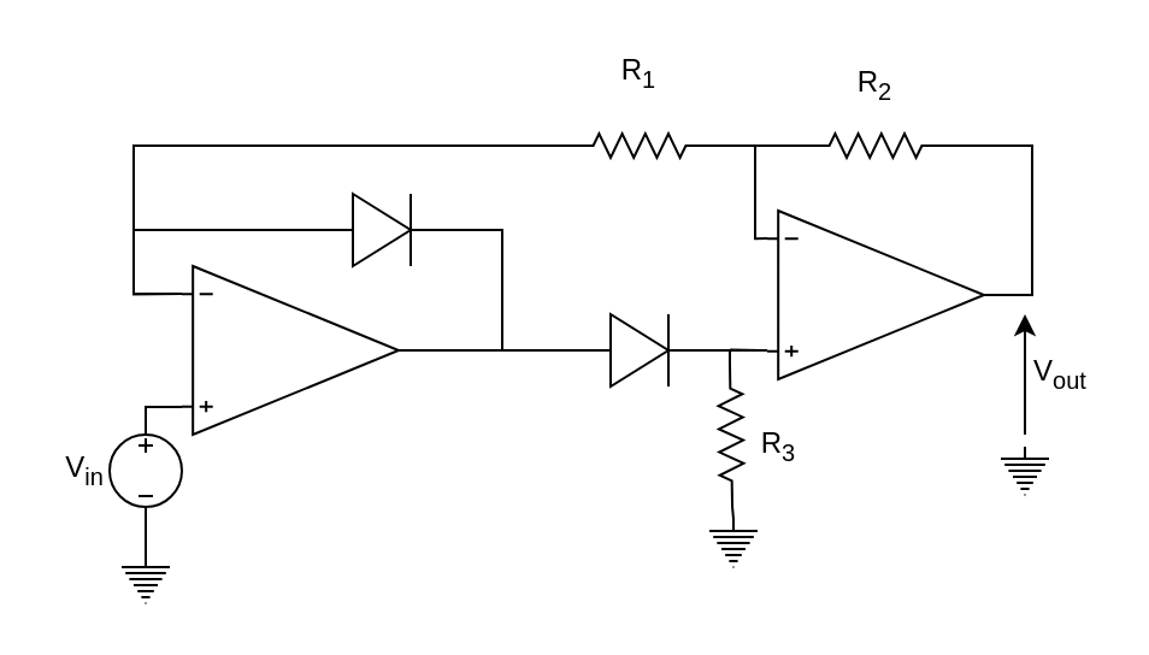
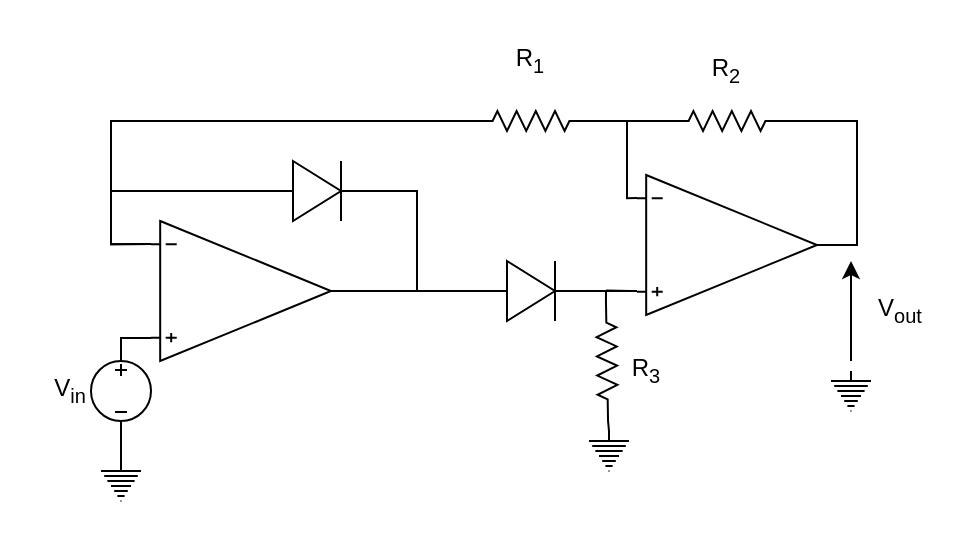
  <mxCell id="0" />
  <mxCell id="1" parent="0" />
  <mxCell id="2" style="edgeStyle=orthogonalEdgeStyle;rounded=0;orthogonalLoop=1;jettySize=auto;html=1;exitX=1;exitY=0.5;exitDx=0;exitDy=0;exitPerimeter=0;entryX=1;entryY=0.5;entryDx=0;entryDy=0;entryPerimeter=0;endArrow=none;endFill=0;" edge="1" parent="1" source="4" target="7"><mxGeometry relative="1" as="geometry" /></mxCell>
  <mxCell id="3" style="edgeStyle=orthogonalEdgeStyle;rounded=0;orthogonalLoop=1;jettySize=auto;html=1;exitX=0;exitY=0.5;exitDx=0;exitDy=0;exitPerimeter=0;entryX=0;entryY=0.165;entryDx=0;entryDy=0;entryPerimeter=0;endArrow=none;endFill=0;" edge="1" parent="1" source="4" target="7"><mxGeometry relative="1" as="geometry"><Array as="points"><mxPoint x="55" y="95" /><mxPoint x="55" y="122" /></Array></mxGeometry></mxCell>
  <mxCell id="4" value="" style="pointerEvents=1;verticalLabelPosition=bottom;shadow=0;dashed=0;align=center;html=1;verticalAlign=top;shape=mxgraph.electrical.diodes.diode;rotation=90;direction=north;" parent="1" vertex="1"><mxGeometry x="143" y="65" width="30" height="60" as="geometry" /></mxCell>
  <mxCell id="5" style="edgeStyle=orthogonalEdgeStyle;rounded=0;orthogonalLoop=1;jettySize=auto;html=1;exitX=0;exitY=0.835;exitDx=0;exitDy=0;exitPerimeter=0;entryX=0.5;entryY=0;entryDx=0;entryDy=0;entryPerimeter=0;fontSize=12;startArrow=none;startFill=0;endArrow=none;endFill=0;" parent="1" source="7" target="12" edge="1"><mxGeometry relative="1" as="geometry" /></mxCell>
  <mxCell id="6" style="edgeStyle=orthogonalEdgeStyle;rounded=0;orthogonalLoop=1;jettySize=auto;html=1;exitX=1;exitY=0.5;exitDx=0;exitDy=0;exitPerimeter=0;entryX=0;entryY=0.5;entryDx=0;entryDy=0;entryPerimeter=0;fontSize=12;startArrow=none;startFill=0;endArrow=none;endFill=0;" parent="1" source="7" target="20" edge="1"><mxGeometry relative="1" as="geometry" /></mxCell>
  <mxCell id="7" value="" style="verticalLabelPosition=bottom;shadow=0;dashed=0;align=center;html=1;verticalAlign=top;shape=stencil(pVbRboMwDPyaPK4iSUvpY8e2131DStMRNSQopO329zMEtoZCREFCSD7D3WHHFoimVc5KjkjEqpJnFtE3RMiVGcEOEmACmdyBu8iFihXcIZ8lN8wKrZgEfF+UcMfuocoafeY3cbTt20Ll3AjrsreWMalD+o6iPYD1RdNMKwU+gLTyMnd54GZCWc+KUC+OGiyJgltuHN56/vainzZa4XjjEEQ+nlND5HWGXkLn6emLnaCGe2rztACG3kk85fNWMSb9kuIlqmSmarIbVqUpIGNHiqYHlp2/jL6o46DXktWn9yHRpQt95f+2Nr6lUBU6AinUHYGbhj+GdbB9wxS+h90kE5nUFQ80DPCHOjToSPFoetKGB6p6ElK69RBQfar0/pjhxYWbxhDysF3sYRqD7yHuFWJS/4MUMQ1vkWGSZHE/8HpxQ5LFDemZmNMR7O/kLZnhokeRhPfr0Lh2udGpa157GNsGdb8HDfAL);strokeColor=default;fontSize=12;strokeWidth=1;" parent="1" vertex="1"><mxGeometry x="75" y="110" width="90" height="70" as="geometry" /></mxCell>
  <mxCell id="8" style="edgeStyle=orthogonalEdgeStyle;rounded=0;orthogonalLoop=1;jettySize=auto;html=1;exitX=1;exitY=0.5;exitDx=0;exitDy=0;exitPerimeter=0;entryX=0;entryY=0.5;entryDx=0;entryDy=0;entryPerimeter=0;fontSize=12;startArrow=none;startFill=0;endArrow=none;endFill=0;" parent="1" source="10" target="23" edge="1"><mxGeometry relative="1" as="geometry" /></mxCell>
  <mxCell id="9" style="edgeStyle=orthogonalEdgeStyle;rounded=0;orthogonalLoop=1;jettySize=auto;html=1;exitX=0;exitY=0.5;exitDx=0;exitDy=0;exitPerimeter=0;entryX=0;entryY=0.165;entryDx=0;entryDy=0;entryPerimeter=0;fontSize=12;startArrow=none;startFill=0;endArrow=none;endFill=0;" parent="1" source="10" target="7" edge="1"><mxGeometry relative="1" as="geometry" /></mxCell>
  <mxCell id="10" value="" style="pointerEvents=1;verticalLabelPosition=bottom;shadow=0;dashed=0;align=center;html=1;verticalAlign=top;shape=mxgraph.electrical.resistors.resistor_2;strokeColor=default;strokeWidth=1;fontSize=12;" parent="1" vertex="1"><mxGeometry x="235" y="55" width="60" height="10" as="geometry" /></mxCell>
  <mxCell id="11" style="edgeStyle=orthogonalEdgeStyle;rounded=0;orthogonalLoop=1;jettySize=auto;html=1;exitX=0.5;exitY=1;exitDx=0;exitDy=0;exitPerimeter=0;entryX=0.5;entryY=0;entryDx=0;entryDy=0;entryPerimeter=0;fontSize=12;endArrow=none;endFill=0;" parent="1" source="12" target="13" edge="1"><mxGeometry relative="1" as="geometry" /></mxCell>
  <mxCell id="12" value="" style="pointerEvents=1;verticalLabelPosition=bottom;shadow=0;dashed=0;align=center;html=1;verticalAlign=top;shape=mxgraph.electrical.signal_sources.source;aspect=fixed;points=[[0.5,0,0],[1,0.5,0],[0.5,1,0],[0,0.5,0]];elSignalType=dc3;strokeColor=default;strokeWidth=1;fontSize=12;" parent="1" vertex="1"><mxGeometry x="45" y="180" width="30" height="30" as="geometry" /></mxCell>
  <mxCell id="13" value="" style="pointerEvents=1;verticalLabelPosition=bottom;shadow=0;dashed=0;align=center;html=1;verticalAlign=top;shape=mxgraph.electrical.signal_sources.protective_earth;strokeColor=default;" parent="1" vertex="1"><mxGeometry x="50" y="230" width="20" height="20" as="geometry" /></mxCell>
  <mxCell id="14" value="R&lt;sub&gt;1&lt;/sub&gt;" style="text;html=1;strokeColor=none;fillColor=none;align=center;verticalAlign=middle;whiteSpace=wrap;rounded=0;strokeWidth=1;fontSize=12;" parent="1" vertex="1"><mxGeometry x="245" y="20" width="40" height="20" as="geometry" /></mxCell>
  <mxCell id="15" value="V&lt;sub&gt;in&lt;/sub&gt;" style="text;html=1;strokeColor=none;fillColor=none;align=center;verticalAlign=middle;whiteSpace=wrap;rounded=0;strokeWidth=1;fontSize=12;" parent="1" vertex="1"><mxGeometry x="20" y="180" width="30" height="30" as="geometry" /></mxCell>
  <mxCell id="16" value="" style="endArrow=classic;html=1;rounded=0;fontSize=12;" parent="1" edge="1"><mxGeometry width="50" height="50" relative="1" as="geometry"><mxPoint x="425" y="180" as="sourcePoint" /><mxPoint x="425" y="130" as="targetPoint" /><Array as="points"><mxPoint x="425" y="165" /></Array></mxGeometry></mxCell>
  <mxCell id="17" value="" style="pointerEvents=1;verticalLabelPosition=bottom;shadow=0;dashed=0;align=center;html=1;verticalAlign=top;shape=mxgraph.electrical.signal_sources.protective_earth;strokeColor=default;" parent="1" vertex="1"><mxGeometry x="415" y="185" width="20" height="20" as="geometry" /></mxCell>
- <mxCell id="18" value="V&lt;sub&gt;out&lt;/sub&gt;" style="text;html=1;strokeColor=none;fillColor=none;align=center;verticalAlign=middle;whiteSpace=wrap;rounded=0;strokeWidth=1;fontSize=12;" parent="1" vertex="1"><mxGeometry x="425" y="145" width="30" height="20" as="geometry" /></mxCell>
+ <mxCell id="18" value="V&lt;sub&gt;out&lt;/sub&gt;" style="text;html=1;strokeColor=none;fillColor=none;align=center;verticalAlign=middle;whiteSpace=wrap;rounded=0;strokeWidth=1;fontSize=12;" parent="1" vertex="1"><mxGeometry x="435" y="145" width="30" height="20" as="geometry" /></mxCell>
  <mxCell id="19" style="edgeStyle=orthogonalEdgeStyle;rounded=0;orthogonalLoop=1;jettySize=auto;html=1;exitX=1;exitY=0.5;exitDx=0;exitDy=0;exitPerimeter=0;entryX=0;entryY=0.835;entryDx=0;entryDy=0;entryPerimeter=0;fontSize=12;startArrow=none;startFill=0;endArrow=none;endFill=0;" parent="1" source="20" target="25" edge="1"><mxGeometry relative="1" as="geometry" /></mxCell>
  <mxCell id="20" value="" style="pointerEvents=1;verticalLabelPosition=bottom;shadow=0;dashed=0;align=center;html=1;verticalAlign=top;shape=mxgraph.electrical.diodes.diode;rotation=0;" parent="1" vertex="1"><mxGeometry x="235" y="130" width="60" height="30" as="geometry" /></mxCell>
  <mxCell id="21" style="edgeStyle=orthogonalEdgeStyle;rounded=0;orthogonalLoop=1;jettySize=auto;html=1;exitX=0;exitY=0.5;exitDx=0;exitDy=0;exitPerimeter=0;entryX=0;entryY=0.165;entryDx=0;entryDy=0;entryPerimeter=0;fontSize=12;startArrow=none;startFill=0;endArrow=none;endFill=0;" parent="1" source="23" target="25" edge="1"><mxGeometry relative="1" as="geometry" /></mxCell>
  <mxCell id="22" style="edgeStyle=orthogonalEdgeStyle;rounded=0;orthogonalLoop=1;jettySize=auto;html=1;exitX=1;exitY=0.5;exitDx=0;exitDy=0;exitPerimeter=0;entryX=1;entryY=0.5;entryDx=0;entryDy=0;entryPerimeter=0;fontSize=12;startArrow=none;startFill=0;endArrow=none;endFill=0;" parent="1" source="23" target="25" edge="1"><mxGeometry relative="1" as="geometry" /></mxCell>
  <mxCell id="23" value="" style="pointerEvents=1;verticalLabelPosition=bottom;shadow=0;dashed=0;align=center;html=1;verticalAlign=top;shape=mxgraph.electrical.resistors.resistor_2;strokeColor=default;strokeWidth=1;fontSize=12;" parent="1" vertex="1"><mxGeometry x="333" y="55" width="60" height="10" as="geometry" /></mxCell>
  <mxCell id="24" value="R&lt;sub&gt;2&lt;/sub&gt;" style="text;html=1;strokeColor=none;fillColor=none;align=center;verticalAlign=middle;whiteSpace=wrap;rounded=0;strokeWidth=1;fontSize=12;" parent="1" vertex="1"><mxGeometry x="343" y="25" width="40" height="20" as="geometry" /></mxCell>
  <mxCell id="25" value="" style="verticalLabelPosition=bottom;shadow=0;dashed=0;align=center;html=1;verticalAlign=top;shape=stencil(pVbRboMwDPyaPK4iSUvpY8e2131DStMRNSQopO329zMEtoZCREFCSD7D3WHHFoimVc5KjkjEqpJnFtE3RMiVGcEOEmACmdyBu8iFihXcIZ8lN8wKrZgEfF+UcMfuocoafeY3cbTt20Ll3AjrsreWMalD+o6iPYD1RdNMKwU+gLTyMnd54GZCWc+KUC+OGiyJgltuHN56/vainzZa4XjjEEQ+nlND5HWGXkLn6emLnaCGe2rztACG3kk85fNWMSb9kuIlqmSmarIbVqUpIGNHiqYHlp2/jL6o46DXktWn9yHRpQt95f+2Nr6lUBU6AinUHYGbhj+GdbB9wxS+h90kE5nUFQ80DPCHOjToSPFoetKGB6p6ElK69RBQfar0/pjhxYWbxhDysF3sYRqD7yHuFWJS/4MUMQ1vkWGSZHE/8HpxQ5LFDemZmNMR7O/kLZnhokeRhPfr0Lh2udGpa157GNsGdb8HDfAL);strokeColor=default;fontSize=12;strokeWidth=1;" parent="1" vertex="1"><mxGeometry x="318" y="87" width="90" height="70" as="geometry" /></mxCell>
  <mxCell id="26" style="edgeStyle=orthogonalEdgeStyle;rounded=0;orthogonalLoop=1;jettySize=auto;html=1;exitX=0;exitY=0.5;exitDx=0;exitDy=0;exitPerimeter=0;fontSize=12;startArrow=none;startFill=0;endArrow=none;endFill=0;" parent="1" source="27" edge="1"><mxGeometry relative="1" as="geometry"><mxPoint x="302.581" y="144.806" as="targetPoint" /><Array as="points"><mxPoint x="303" y="145" /><mxPoint x="315" y="145" /></Array></mxGeometry></mxCell>
  <mxCell id="27" value="" style="pointerEvents=1;verticalLabelPosition=bottom;shadow=0;dashed=0;align=center;html=1;verticalAlign=top;shape=mxgraph.electrical.resistors.resistor_2;strokeColor=default;strokeWidth=1;fontSize=12;rotation=89;" parent="1" vertex="1"><mxGeometry x="273" y="175" width="60" height="10" as="geometry" /></mxCell>
  <mxCell id="28" value="R&lt;sub&gt;3&lt;/sub&gt;" style="text;html=1;strokeColor=none;fillColor=none;align=center;verticalAlign=middle;whiteSpace=wrap;rounded=0;strokeWidth=1;fontSize=12;" parent="1" vertex="1"><mxGeometry x="303" y="175" width="40" height="20" as="geometry" /></mxCell>
  <mxCell id="29" style="edgeStyle=orthogonalEdgeStyle;rounded=0;orthogonalLoop=1;jettySize=auto;html=1;exitX=0.5;exitY=0;exitDx=0;exitDy=0;exitPerimeter=0;entryX=1;entryY=0.5;entryDx=0;entryDy=0;entryPerimeter=0;fontSize=12;startArrow=none;startFill=0;endArrow=none;endFill=0;" parent="1" source="30" target="27" edge="1"><mxGeometry relative="1" as="geometry" /></mxCell>
  <mxCell id="30" value="" style="pointerEvents=1;verticalLabelPosition=bottom;shadow=0;dashed=0;align=center;html=1;verticalAlign=top;shape=mxgraph.electrical.signal_sources.protective_earth;strokeColor=default;" parent="1" vertex="1"><mxGeometry x="294" y="215" width="20" height="20" as="geometry" /></mxCell>
